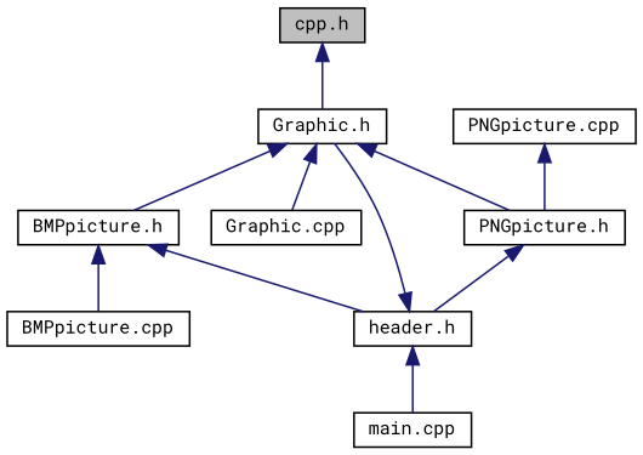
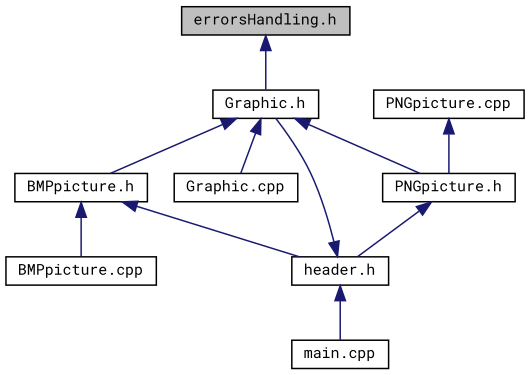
  digraph {
    fontname="Roboto Mono"
    node [color=black fillcolor=white fontname="Roboto Mono" fontsize=10 shape=record style=filled]
    edge [color=midnightblue dir=back fontname="Roboto Mono" fontsize=10 labelfontname=Helvetica labelfontsize=10 style=solid]
-   n1 [fillcolor=grey75 fontcolor=black height=0.2 label="cpp.h" width=0.4]
+   n1 [fillcolor=grey75 fontcolor=black height=0.2 label="errorsHandling.h" width=0.4]
    n2 [height=0.2 label="Graphic.h" width=0.4]
    n3 [height=0.2 label="BMPpicture.h" width=0.4]
    n4 [height=0.2 label="Graphic.cpp" width=0.4]
    n5 [height=0.2 label="PNGpicture.h" width=0.4]
    n6 [height=0.2 label="header.h" width=0.4]
    n7 [height=0.2 label="BMPpicture.cpp" width=0.4]
    n8 [height=0.2 label="main.cpp" width=0.4]
    n9 [height=0.2 label="PNGpicture.cpp" width=0.4]
    n1 -> n2
    n2 -> n3
    n2 -> n4
    n2 -> n5
    n3 -> n6
    n3 -> n7
    n5 -> n6
    n6 -> n2
    n6 -> n8
    n9 -> n5
  }
